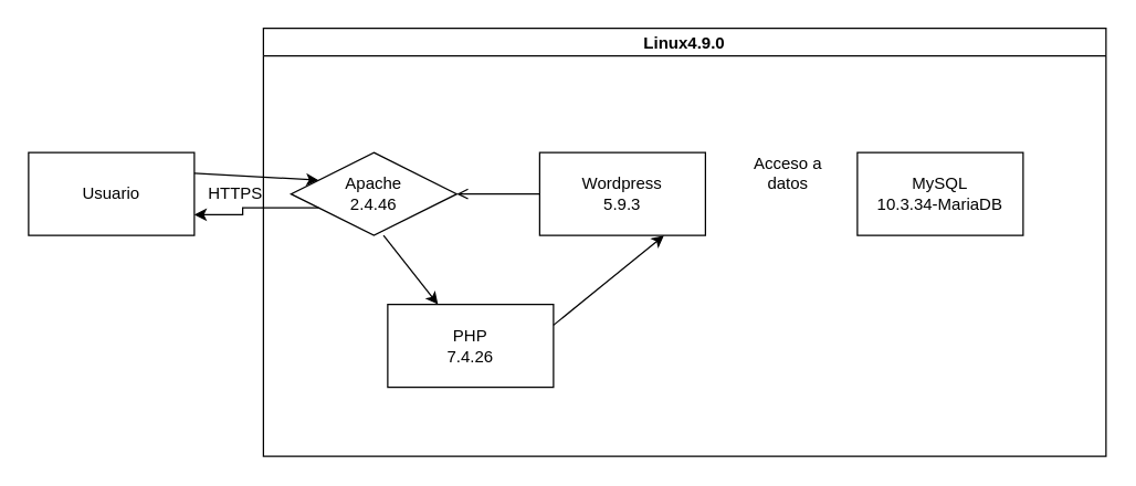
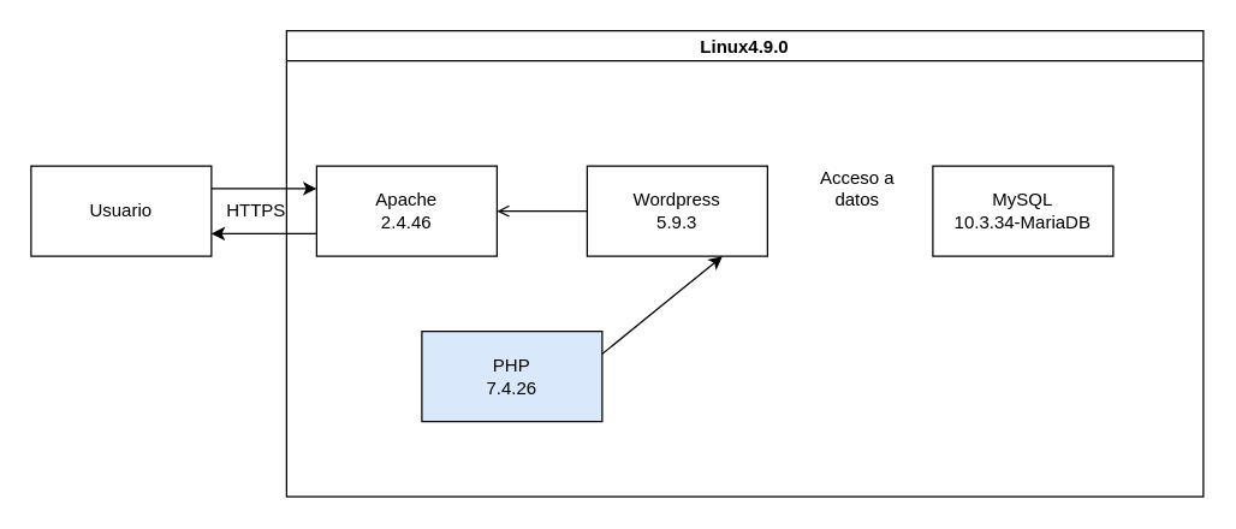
  <mxCell id="0" />
  <mxCell id="1" parent="0" />
  <mxCell id="2" value="Usuario" style="rounded=0;whiteSpace=wrap;html=1;" vertex="1" parent="1"><mxGeometry x="20" y="110" width="120" height="60" as="geometry" /></mxCell>
  <mxCell id="3" value="Linux4.9.0" style="swimlane;startSize=20;" vertex="1" parent="1"><mxGeometry x="190" y="20" width="610" height="310" as="geometry" /></mxCell>
  <mxCell id="4" style="edgeStyle=orthogonalEdgeStyle;rounded=0;orthogonalLoop=1;jettySize=auto;html=1;exitX=0;exitY=0.5;exitDx=0;exitDy=0;entryX=1;entryY=0.5;entryDx=0;entryDy=0;endArrow=open;" edge="1" parent="3" source="5" target="8"><mxGeometry relative="1" as="geometry" /></mxCell>
  <mxCell id="5" value="&lt;div&gt;Wordpress&lt;/div&gt;&lt;div&gt;5.9.3&lt;br&gt;&lt;/div&gt;" style="rounded=0;whiteSpace=wrap;html=1;" vertex="1" parent="3"><mxGeometry x="200" y="90" width="120" height="60" as="geometry" /></mxCell>
  <mxCell id="6" value="&lt;div&gt;MySQL&lt;/div&gt;10.3.34-MariaDB" style="rounded=0;whiteSpace=wrap;html=1;" vertex="1" parent="3"><mxGeometry x="430" y="90" width="120" height="60" as="geometry" /></mxCell>
  <mxCell id="7" value="Acceso a datos" style="text;html=1;strokeColor=none;fillColor=none;align=center;verticalAlign=middle;whiteSpace=wrap;rounded=0;" vertex="1" parent="3"><mxGeometry x="350" y="90" width="60" height="30" as="geometry" /></mxCell>
- <mxCell id="8" value="&lt;div&gt;Apache&lt;/div&gt;2.4.46" style="rhombus;whiteSpace=wrap;html=1;" vertex="1" parent="3"><mxGeometry x="20" y="90" width="120" height="60" as="geometry" /></mxCell>
- <mxCell id="9" value="&lt;div&gt;PHP&lt;/div&gt;&lt;div&gt;7.4.26&lt;br&gt;&lt;/div&gt;" style="rounded=0;whiteSpace=wrap;html=1;" vertex="1" parent="3"><mxGeometry x="90" y="200" width="120" height="60" as="geometry" /></mxCell>
- <mxCell id="10" value="" style="endArrow=classic;html=1;rounded=0;exitX=0.558;exitY=1;exitDx=0;exitDy=0;exitPerimeter=0;" edge="1" parent="3" source="8" target="9"><mxGeometry width="50" height="50" relative="1" as="geometry"><mxPoint x="350" y="230" as="sourcePoint" /><mxPoint x="400" y="180" as="targetPoint" /></mxGeometry></mxCell>
+ <mxCell id="8" value="&lt;div&gt;Apache&lt;/div&gt;2.4.46" style="rounded=0;whiteSpace=wrap;html=1;" vertex="1" parent="3"><mxGeometry x="20" y="90" width="120" height="60" as="geometry" /></mxCell>
+ <mxCell id="9" value="&lt;div&gt;PHP&lt;/div&gt;&lt;div&gt;7.4.26&lt;br&gt;&lt;/div&gt;" style="rounded=0;whiteSpace=wrap;html=1;fillColor=#dae8fc;" vertex="1" parent="3"><mxGeometry x="90" y="200" width="120" height="60" as="geometry" /></mxCell>
  <mxCell id="11" value="" style="endArrow=classic;html=1;rounded=0;exitX=1;exitY=0.25;exitDx=0;exitDy=0;entryX=0.75;entryY=1;entryDx=0;entryDy=0;" edge="1" parent="3" source="9" target="5"><mxGeometry width="50" height="50" relative="1" as="geometry"><mxPoint x="350" y="230" as="sourcePoint" /><mxPoint x="400" y="180" as="targetPoint" /></mxGeometry></mxCell>
  <mxCell id="12" value="" style="endArrow=classic;html=1;rounded=0;entryX=0;entryY=0.25;entryDx=0;entryDy=0;exitX=1;exitY=0.25;exitDx=0;exitDy=0;" edge="1" parent="1" source="2" target="8"><mxGeometry width="50" height="50" relative="1" as="geometry"><mxPoint x="540" y="250" as="sourcePoint" /><mxPoint x="590" y="200" as="targetPoint" /><Array as="points" /></mxGeometry></mxCell>
  <mxCell id="13" style="edgeStyle=orthogonalEdgeStyle;rounded=0;orthogonalLoop=1;jettySize=auto;html=1;exitX=0;exitY=0.75;exitDx=0;exitDy=0;entryX=1;entryY=0.75;entryDx=0;entryDy=0;" edge="1" parent="1" source="8" target="2"><mxGeometry relative="1" as="geometry" /></mxCell>
  <mxCell id="14" value="HTTPS" style="text;html=1;strokeColor=none;fillColor=none;align=center;verticalAlign=middle;whiteSpace=wrap;rounded=0;" vertex="1" parent="1"><mxGeometry x="140" y="125" width="60" height="30" as="geometry" /></mxCell>
